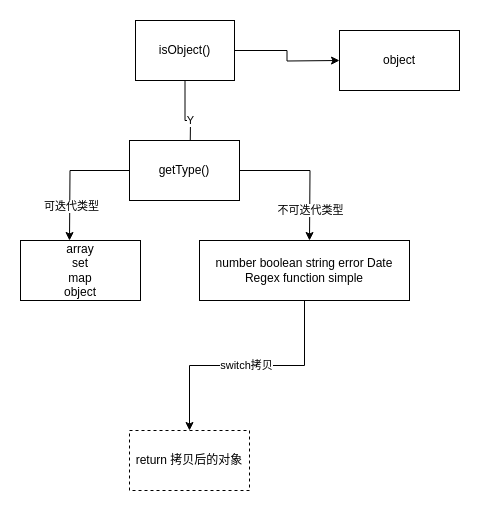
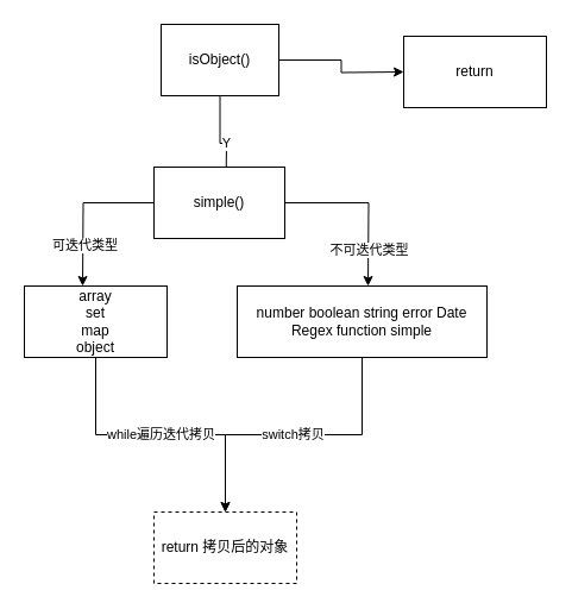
  <mxCell id="0" />
  <mxCell id="1" parent="0" />
  <mxCell id="2" style="edgeStyle=orthogonalEdgeStyle;rounded=0;orthogonalLoop=1;jettySize=auto;html=1;" edge="1" parent="1" source="5"><mxGeometry relative="1" as="geometry"><mxPoint x="339" y="60" as="targetPoint" /></mxGeometry></mxCell>
  <mxCell id="3" style="edgeStyle=orthogonalEdgeStyle;rounded=0;orthogonalLoop=1;jettySize=auto;html=1;" edge="1" parent="1" source="5"><mxGeometry relative="1" as="geometry"><mxPoint x="189.5" y="160" as="targetPoint" /></mxGeometry></mxCell>
  <mxCell id="4" value="Y&lt;br&gt;" style="edgeLabel;html=1;align=center;verticalAlign=middle;resizable=0;points=[];" vertex="1" connectable="0" parent="3"><mxGeometry x="0.057" y="1" relative="1" as="geometry"><mxPoint as="offset" /></mxGeometry></mxCell>
  <mxCell id="5" value="isObject()" style="whiteSpace=wrap;html=1;" vertex="1" parent="1"><mxGeometry x="135" y="20" width="99" height="60" as="geometry" /></mxCell>
- <mxCell id="6" value="object" style="whiteSpace=wrap;html=1;" vertex="1" parent="1"><mxGeometry x="339" y="30" width="120" height="60" as="geometry" /></mxCell>
+ <mxCell id="6" value="return" style="whiteSpace=wrap;html=1;" vertex="1" parent="1"><mxGeometry x="339" y="30" width="120" height="60" as="geometry" /></mxCell>
  <mxCell id="7" style="edgeStyle=orthogonalEdgeStyle;rounded=0;orthogonalLoop=1;jettySize=auto;html=1;" edge="1" parent="1" source="11"><mxGeometry relative="1" as="geometry"><mxPoint x="69" y="240" as="targetPoint" /></mxGeometry></mxCell>
  <mxCell id="8" value="可迭代类型" style="edgeLabel;html=1;align=center;verticalAlign=middle;resizable=0;points=[];" vertex="1" connectable="0" parent="7"><mxGeometry x="0.462" y="1" relative="1" as="geometry"><mxPoint as="offset" /></mxGeometry></mxCell>
  <mxCell id="9" style="edgeStyle=orthogonalEdgeStyle;rounded=0;orthogonalLoop=1;jettySize=auto;html=1;" edge="1" parent="1" source="11"><mxGeometry relative="1" as="geometry"><mxPoint x="309" y="240" as="targetPoint" /></mxGeometry></mxCell>
  <mxCell id="10" value="不可迭代类型" style="edgeLabel;html=1;align=center;verticalAlign=middle;resizable=0;points=[];" vertex="1" connectable="0" parent="9"><mxGeometry x="0.571" relative="1" as="geometry"><mxPoint as="offset" /></mxGeometry></mxCell>
- <mxCell id="11" value="getType()" style="whiteSpace=wrap;html=1;" vertex="1" parent="1"><mxGeometry x="129" y="140" width="110" height="60" as="geometry" /></mxCell>
+ <mxCell id="11" value="simple()" style="whiteSpace=wrap;html=1;" vertex="1" parent="1"><mxGeometry x="129" y="140" width="110" height="60" as="geometry" /></mxCell>
+ <mxCell id="12" value="while遍历迭代拷贝" style="edgeStyle=orthogonalEdgeStyle;rounded=0;orthogonalLoop=1;jettySize=auto;html=1;" edge="1" parent="1" source="13" target="16"><mxGeometry relative="1" as="geometry"><mxPoint x="80" y="360" as="targetPoint" /></mxGeometry></mxCell>
  <mxCell id="13" value="array&lt;br&gt;set&lt;br&gt;map&lt;br&gt;object" style="whiteSpace=wrap;html=1;" vertex="1" parent="1"><mxGeometry x="20" y="240" width="120" height="60" as="geometry" /></mxCell>
  <mxCell id="14" value="switch拷贝" style="edgeStyle=orthogonalEdgeStyle;rounded=0;orthogonalLoop=1;jettySize=auto;html=1;entryX=0.5;entryY=0;entryDx=0;entryDy=0;" edge="1" parent="1" source="15" target="16"><mxGeometry relative="1" as="geometry"><mxPoint x="304" y="360" as="targetPoint" /></mxGeometry></mxCell>
  <mxCell id="15" value="number boolean string error Date&lt;br&gt;Regex function simple" style="whiteSpace=wrap;html=1;" vertex="1" parent="1"><mxGeometry x="199" y="240" width="210" height="60" as="geometry" /></mxCell>
  <mxCell id="16" value="return 拷贝后的对象" style="whiteSpace=wrap;html=1;dashed=1;" vertex="1" parent="1"><mxGeometry x="129" y="430" width="120" height="60" as="geometry" /></mxCell>
